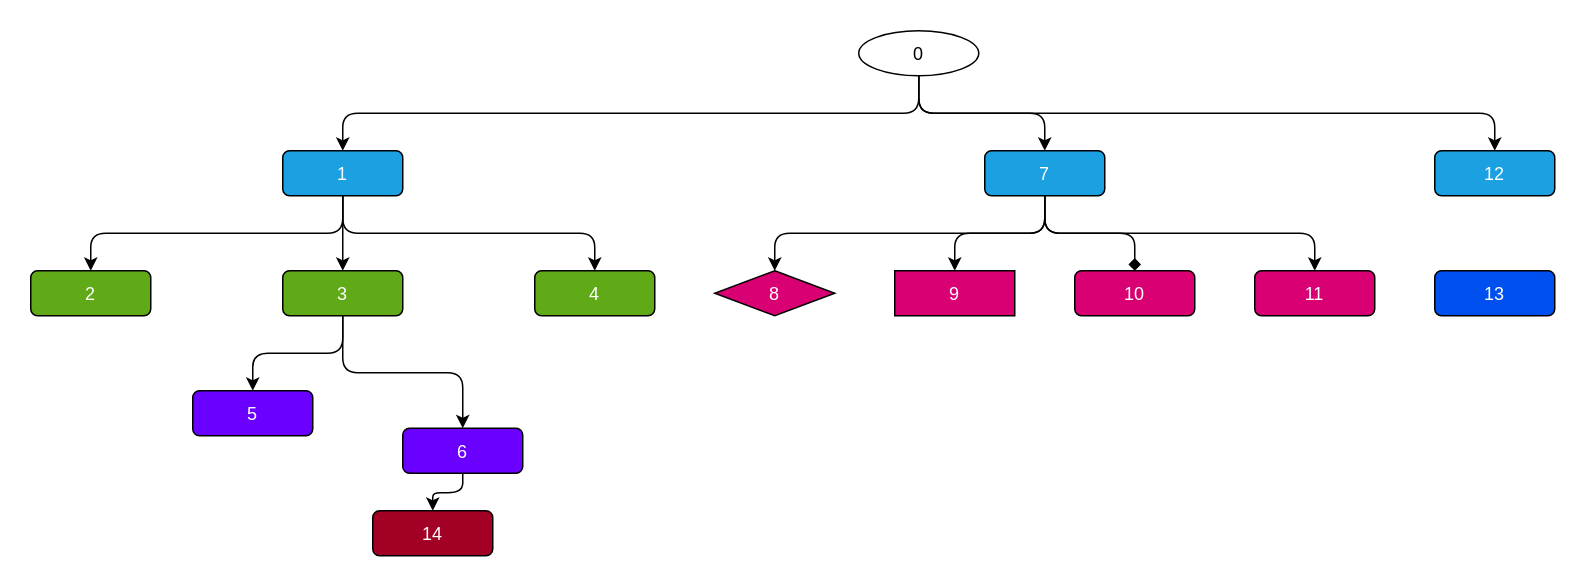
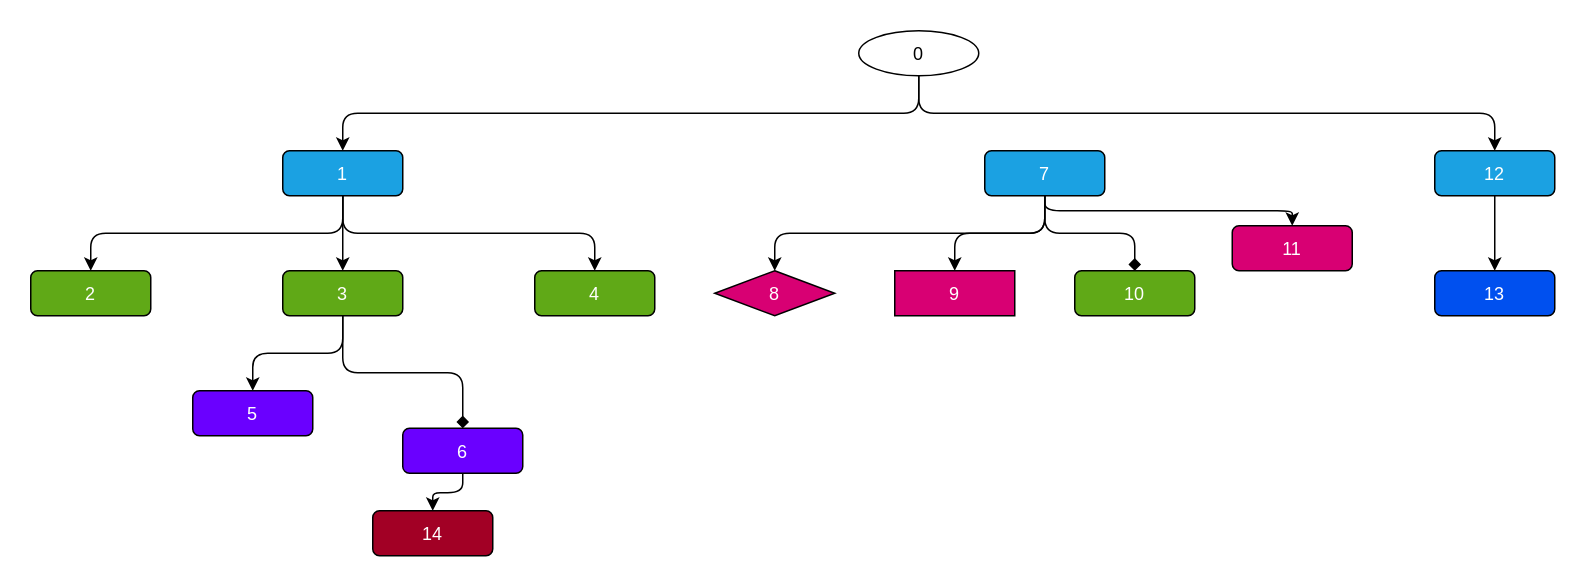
  <mxCell id="0" />
  <mxCell id="1" parent="0" />
  <mxCell id="2" value="0" style="ellipse" parent="1" vertex="1"><mxGeometry x="572" y="20" width="80" height="30" as="geometry" /></mxCell>
  <mxCell id="3" value="1" style="rounded=1;fillColor=#1ba1e2;fontColor=#ffffff;strokeColor=default;" parent="1" vertex="1"><mxGeometry x="188" y="100" width="80" height="30" as="geometry" /></mxCell>
  <mxCell id="4" value="" style="edgeStyle=elbowEdgeStyle;elbow=vertical;" parent="1" source="2" target="3" edge="1"><mxGeometry relative="1" as="geometry" /></mxCell>
  <mxCell id="5" value="7" style="rounded=1;fillColor=#1ba1e2;fontColor=#ffffff;strokeColor=default;" parent="1" vertex="1"><mxGeometry x="656" y="100" width="80" height="30" as="geometry" /></mxCell>
- <mxCell id="6" value="" style="edgeStyle=elbowEdgeStyle;elbow=vertical;" parent="1" source="2" target="5" edge="1"><mxGeometry relative="1" as="geometry" /></mxCell>
  <mxCell id="7" value="2" style="rounded=1;fillColor=#60a917;fontColor=#ffffff;strokeColor=default;glass=0;sketch=0;shadow=0;" parent="1" vertex="1"><mxGeometry x="20" y="180" width="80" height="30" as="geometry" /></mxCell>
  <mxCell id="8" value="" style="edgeStyle=elbowEdgeStyle;elbow=vertical;strokeColor=default;" parent="1" source="3" target="7" edge="1"><mxGeometry relative="1" as="geometry" /></mxCell>
  <mxCell id="9" value="3" style="rounded=1;fillColor=#60a917;fontColor=#ffffff;strokeColor=default;glass=0;sketch=0;shadow=0;" parent="1" vertex="1"><mxGeometry x="188" y="180" width="80" height="30" as="geometry" /></mxCell>
  <mxCell id="10" value="" style="edgeStyle=elbowEdgeStyle;elbow=vertical;strokeColor=default;" parent="1" source="3" target="9" edge="1"><mxGeometry relative="1" as="geometry" /></mxCell>
  <mxCell id="11" value="4" style="rounded=1;fillColor=#60a917;fontColor=#ffffff;strokeColor=default;glass=0;sketch=0;shadow=0;" parent="1" vertex="1"><mxGeometry x="356" y="180" width="80" height="30" as="geometry" /></mxCell>
  <mxCell id="12" value="" style="edgeStyle=elbowEdgeStyle;elbow=vertical;strokeColor=default;" parent="1" source="3" target="11" edge="1"><mxGeometry relative="1" as="geometry" /></mxCell>
  <mxCell id="13" value="5" style="rounded=1;fillColor=#6a00ff;fontColor=#ffffff;strokeColor=default;" parent="1" vertex="1"><mxGeometry x="128" y="260" width="80" height="30" as="geometry" /></mxCell>
  <mxCell id="14" value="" style="edgeStyle=elbowEdgeStyle;elbow=vertical;strokeColor=default;" parent="1" source="9" target="13" edge="1"><mxGeometry relative="1" as="geometry" /></mxCell>
  <mxCell id="15" value="6" style="rounded=1;fillColor=#6a00ff;fontColor=#ffffff;strokeColor=default;" parent="1" vertex="1"><mxGeometry x="268" y="285" width="80" height="30" as="geometry" /></mxCell>
- <mxCell id="16" value="" style="edgeStyle=elbowEdgeStyle;elbow=vertical;strokeColor=default;" parent="1" source="9" target="15" edge="1"><mxGeometry relative="1" as="geometry" /></mxCell>
+ <mxCell id="16" value="" style="edgeStyle=elbowEdgeStyle;elbow=vertical;strokeColor=default;endArrow=diamond;" parent="1" source="9" target="15" edge="1"><mxGeometry relative="1" as="geometry" /></mxCell>
  <mxCell id="17" value="14" style="rounded=1;fillColor=#a20025;fontColor=#ffffff;strokeColor=default;" parent="1" vertex="1"><mxGeometry x="248" y="340" width="80" height="30" as="geometry" /></mxCell>
  <mxCell id="18" value="" style="edgeStyle=elbowEdgeStyle;elbow=vertical;strokeColor=default;" parent="1" source="15" target="17" edge="1"><mxGeometry relative="1" as="geometry" /></mxCell>
  <mxCell id="19" value="8" style="rhombus;fillColor=#d80073;strokeColor=default;fontColor=#ffffff;glass=0;sketch=0;shadow=0;" parent="1" vertex="1"><mxGeometry x="476" y="180" width="80" height="30" as="geometry" /></mxCell>
  <mxCell id="20" value="" style="edgeStyle=elbowEdgeStyle;elbow=vertical;strokeColor=default;" parent="1" source="5" target="19" edge="1"><mxGeometry relative="1" as="geometry" /></mxCell>
  <mxCell id="21" value="9" style="fillColor=#d80073;strokeColor=default;fontColor=#ffffff;glass=0;sketch=0;shadow=0;rounded=0;" parent="1" vertex="1"><mxGeometry x="596" y="180" width="80" height="30" as="geometry" /></mxCell>
  <mxCell id="22" value="" style="edgeStyle=elbowEdgeStyle;elbow=vertical;strokeColor=default;" parent="1" source="5" target="21" edge="1"><mxGeometry relative="1" as="geometry" /></mxCell>
- <mxCell id="23" value="10" style="rounded=1;fillColor=#d80073;strokeColor=default;fontColor=#ffffff;glass=0;sketch=0;shadow=0;" parent="1" vertex="1"><mxGeometry x="716" y="180" width="80" height="30" as="geometry" /></mxCell>
+ <mxCell id="23" value="10" style="rounded=1;fillColor=#60a917;strokeColor=default;fontColor=#ffffff;glass=0;sketch=0;shadow=0;" parent="1" vertex="1"><mxGeometry x="716" y="180" width="80" height="30" as="geometry" /></mxCell>
  <mxCell id="24" value="" style="edgeStyle=elbowEdgeStyle;elbow=vertical;strokeColor=default;endArrow=diamond;" parent="1" source="5" target="23" edge="1"><mxGeometry relative="1" as="geometry" /></mxCell>
- <mxCell id="25" value="11" style="rounded=1;fillColor=#d80073;strokeColor=default;fontColor=#ffffff;glass=0;sketch=0;shadow=0;" parent="1" vertex="1"><mxGeometry x="836" y="180" width="80" height="30" as="geometry" /></mxCell>
+ <mxCell id="25" value="11" style="rounded=1;fillColor=#d80073;strokeColor=default;fontColor=#ffffff;glass=0;sketch=0;shadow=0;" parent="1" vertex="1"><mxGeometry x="821" y="150" width="80" height="30" as="geometry" /></mxCell>
  <mxCell id="26" value="" style="edgeStyle=elbowEdgeStyle;elbow=vertical;strokeColor=default;" parent="1" source="5" target="25" edge="1"><mxGeometry relative="1" as="geometry" /></mxCell>
  <mxCell id="27" value="12" style="rounded=1;fillColor=#1ba1e2;fontColor=#ffffff;strokeColor=default;" parent="1" vertex="1"><mxGeometry x="956" y="100" width="80" height="30" as="geometry" /></mxCell>
  <mxCell id="28" value="" style="edgeStyle=elbowEdgeStyle;elbow=vertical;" parent="1" source="2" target="27" edge="1"><mxGeometry relative="1" as="geometry" /></mxCell>
  <mxCell id="29" value="13" style="rounded=1;fillColor=#0050ef;fontColor=#ffffff;strokeColor=default;glass=0;sketch=0;shadow=0;" parent="1" vertex="1"><mxGeometry x="956" y="180" width="80" height="30" as="geometry" /></mxCell>
+ <mxCell id="30" value="" style="edgeStyle=elbowEdgeStyle;elbow=vertical;strokeColor=default;" parent="1" source="27" target="29" edge="1"><mxGeometry relative="1" as="geometry" /></mxCell>
